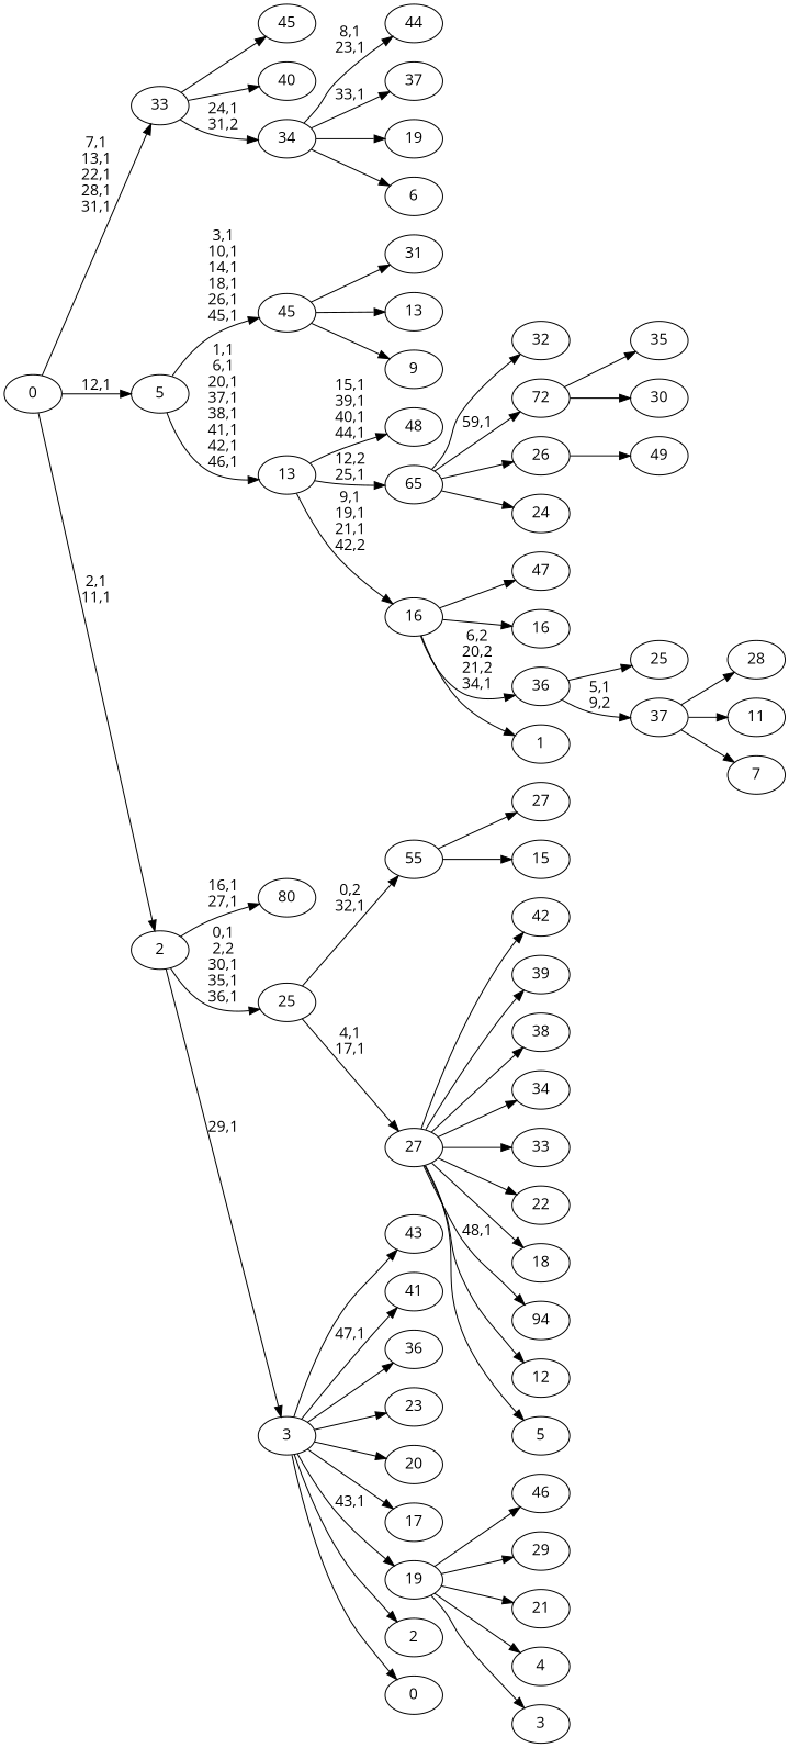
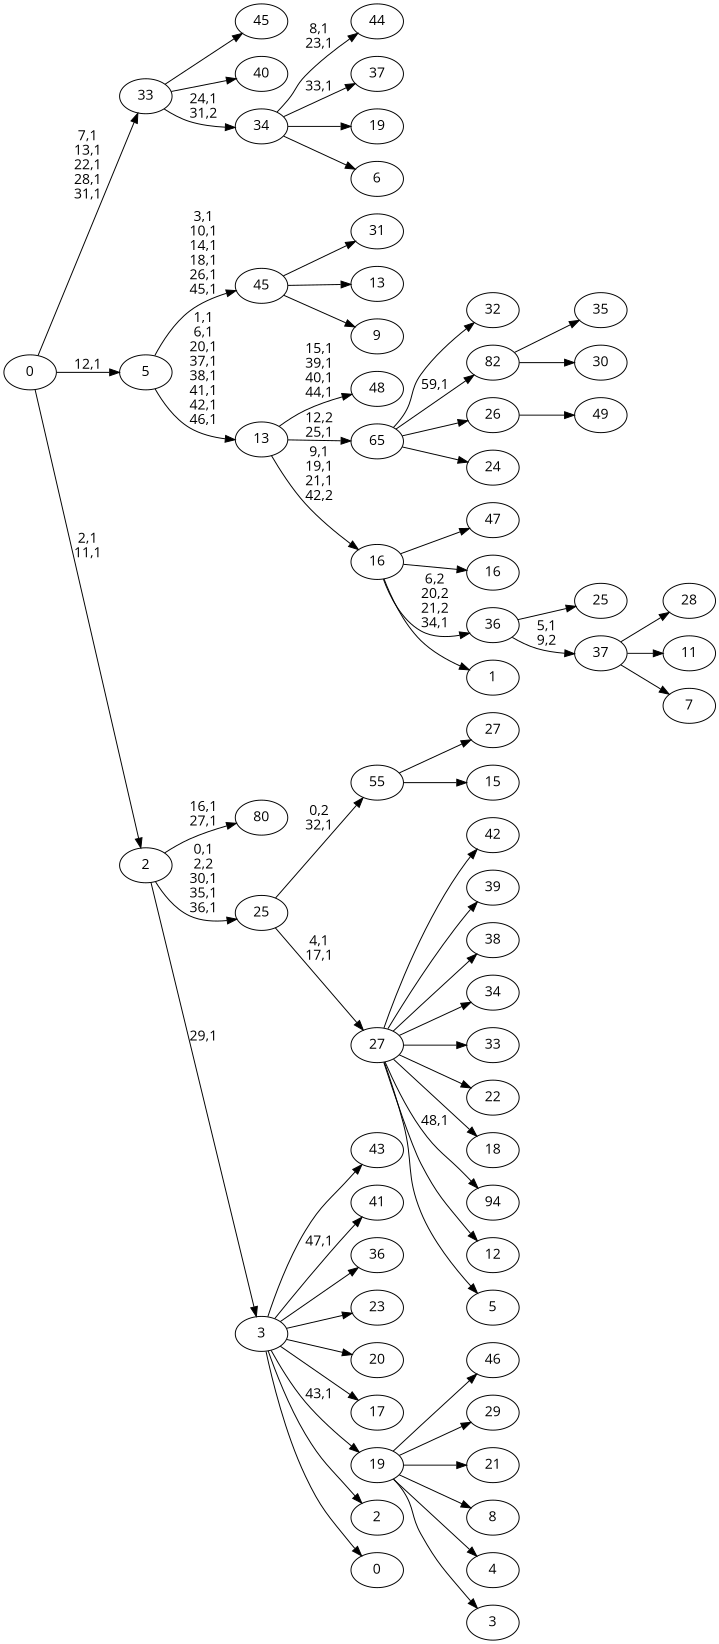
  digraph {
    fontname="Open Sans"
    rankdir=LR
    node [fontname="Open Sans"]
    edge [fontname="Open Sans"]
    n1 [label=49]
    n2 [label=48]
    n3 [label=47]
    n4 [label=46]
    n5 [label=45]
    n6 [label=44]
    n7 [label=43]
    n8 [label=42]
    n9 [label=41]
    n10 [label=40]
    n11 [label=39]
    n12 [label=38]
    n13 [label=37]
    n14 [label=36]
    n15 [label=35]
    n16 [label=34]
    n17 [label=33]
    n18 [label=32]
    n19 [label=31]
    n20 [label=30]
-   72
+   72 [label=82]
    n22 [label=29]
    n23 [label=28]
    n24 [label=27]
    n25 [label=26]
    n26 [label=25]
    n27 [label=24]
    65
    n29 [label=23]
    n30 [label=22]
    n31 [label=21]
    n32 [label=20]
    n33 [label=19]
    n34 [label=18]
    n35 [label=17]
    n36 [label=16]
    n37 [label=15]
    55
    n39 [label=94]
    n40 [label=13]
    n41 [label=12]
    n42 [label=11]
    n43 [label=80]
    n44 [label=9]
    45
+   n46 [label=8]
    n47 [label=7]
    37
    36
    n50 [label=6]
    34
    33
    n53 [label=5]
    27
    25
    n56 [label=4]
    n57 [label=3]
    19
    n59 [label=2]
    n60 [label=1]
    16
    13
    5
    n64 [label=0]
    3
    2
    0
    72 -> n15
    72 -> n20
    n25 -> n1
    65 -> n18
    65 -> 72 [label="59,1"]
    65 -> n25
    65 -> n27
    55 -> n24
    55 -> n37
    45 -> n19
    45 -> n40
    45 -> n44
    37 -> n23
    37 -> n42
    37 -> n47
    36 -> n26
    36 -> 37 [label="5,1\n9,2"]
    34 -> n6 [label="8,1\n23,1"]
    34 -> n13 [label="33,1"]
    34 -> n33
    34 -> n50
    33 -> n5
    33 -> n10
    33 -> 34 [label="24,1\n31,2"]
    27 -> n8
    27 -> n11
    27 -> n12
    27 -> n16
    27 -> n17
    27 -> n30
    27 -> n34
    27 -> n39 [label="48,1"]
    27 -> n41
    27 -> n53
    25 -> 55 [label="0,2\n32,1"]
    25 -> 27 [label="4,1\n17,1"]
    19 -> n4
    19 -> n22
    19 -> n31
+   19 -> n46
    19 -> n56
    19 -> n57
    16 -> n3
    16 -> n36
    16 -> 36 [label="6,2\n20,2\n21,2\n34,1"]
    16 -> n60
    13 -> n2 [label="15,1\n39,1\n40,1\n44,1"]
    13 -> 65 [label="12,2\n25,1"]
    13 -> 16 [label="9,1\n19,1\n21,1\n42,2"]
    5 -> 45 [label="3,1\n10,1\n14,1\n18,1\n26,1\n45,1"]
    5 -> 13 [label="1,1\n6,1\n20,1\n37,1\n38,1\n41,1\n42,1\n46,1"]
    3 -> n7
    3 -> n9 [label="47,1"]
    3 -> n14
    3 -> n29
    3 -> n32
    3 -> n35
    3 -> 19 [label="43,1"]
    3 -> n59
    3 -> n64
    2 -> n43 [label="16,1\n27,1"]
    2 -> 25 [label="0,1\n2,2\n30,1\n35,1\n36,1"]
    2 -> 3 [label="29,1"]
    0 -> 33 [label="7,1\n13,1\n22,1\n28,1\n31,1"]
    0 -> 5 [label="12,1"]
    0 -> 2 [label="2,1\n11,1"]
  }
